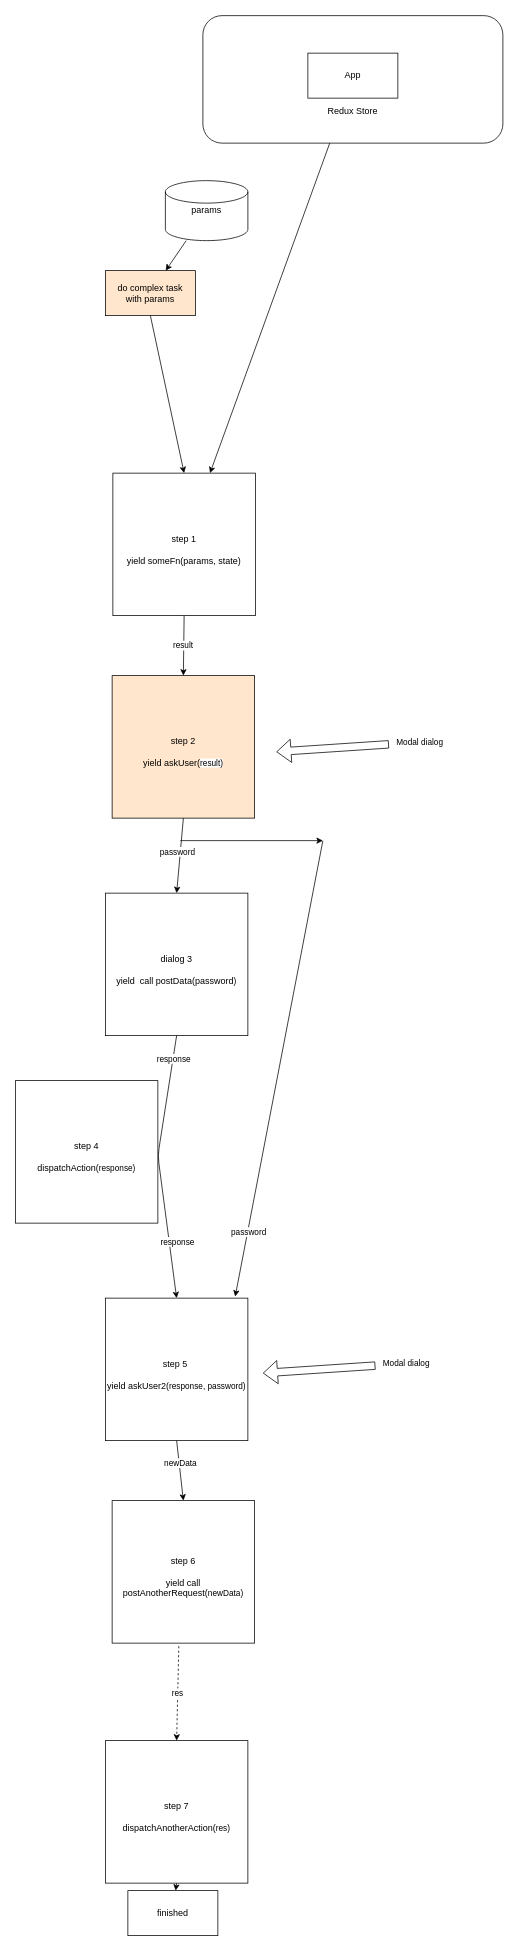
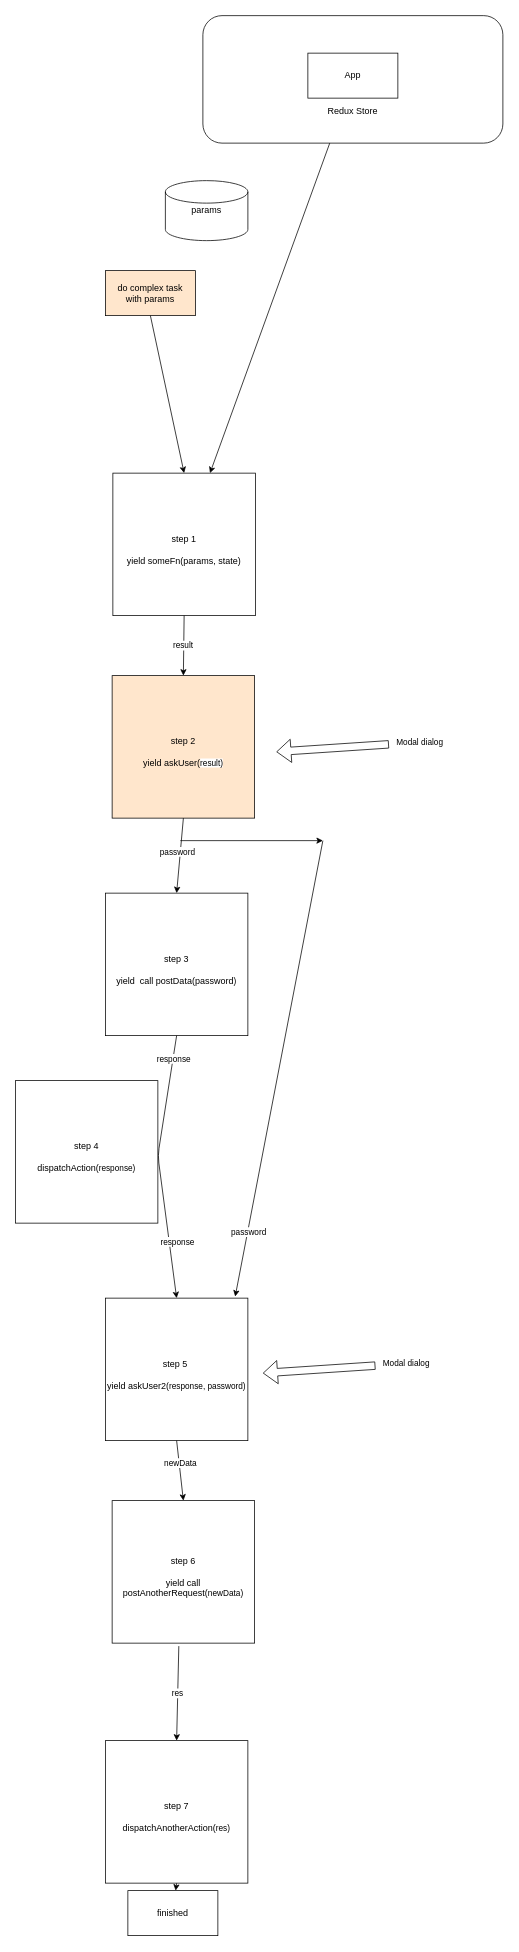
  <mxCell id="0" />
  <mxCell id="1" parent="0" />
  <mxCell id="2" value="&lt;br&gt;&lt;br&gt;&lt;br&gt;&lt;br&gt;&lt;br&gt;&lt;br&gt;Redux Store" style="rounded=1;whiteSpace=wrap;html=1;" vertex="1" parent="1"><mxGeometry x="270" y="20" width="400" height="170" as="geometry" /></mxCell>
  <mxCell id="3" value="App" style="rounded=0;whiteSpace=wrap;html=1;" vertex="1" parent="1"><mxGeometry x="410" y="70" width="120" height="60" as="geometry" /></mxCell>
- <mxCell id="4" value="" style="endArrow=classic;html=1;" edge="1" parent="1" source="6" target="5"><mxGeometry width="50" height="50" relative="1" as="geometry"><mxPoint x="440" y="330" as="sourcePoint" /><mxPoint x="210" y="270" as="targetPoint" /></mxGeometry></mxCell>
  <mxCell id="5" value="do complex task&lt;br&gt;with params" style="rounded=0;whiteSpace=wrap;html=1;fillColor=#ffe6cc;" vertex="1" parent="1"><mxGeometry x="140" y="360" width="120" height="60" as="geometry" /></mxCell>
  <mxCell id="6" value="params" style="shape=cylinder2;whiteSpace=wrap;html=1;boundedLbl=1;backgroundOutline=1;size=15;" vertex="1" parent="1"><mxGeometry x="220" y="240" width="110" height="80" as="geometry" /></mxCell>
  <mxCell id="7" value="" style="endArrow=classic;html=1;" edge="1" parent="1" source="2" target="9"><mxGeometry width="50" height="50" relative="1" as="geometry"><mxPoint x="440" y="540" as="sourcePoint" /><mxPoint x="370" y="490" as="targetPoint" /></mxGeometry></mxCell>
  <mxCell id="8" value="" style="endArrow=classic;html=1;exitX=0.5;exitY=1;exitDx=0;exitDy=0;entryX=0.5;entryY=0;entryDx=0;entryDy=0;" edge="1" parent="1" source="5" target="9"><mxGeometry width="50" height="50" relative="1" as="geometry"><mxPoint x="440" y="450" as="sourcePoint" /><mxPoint x="180" y="490" as="targetPoint" /></mxGeometry></mxCell>
  <mxCell id="9" value="&lt;br&gt;step 1&lt;br&gt;&lt;br&gt;yield someFn(params, state)" style="whiteSpace=wrap;html=1;aspect=fixed;" vertex="1" parent="1"><mxGeometry x="150" y="630" width="190" height="190" as="geometry" /></mxCell>
  <mxCell id="10" value="result&amp;nbsp;" style="endArrow=classic;html=1;exitX=0.5;exitY=1;exitDx=0;exitDy=0;entryX=0.5;entryY=0;entryDx=0;entryDy=0;" edge="1" parent="1" source="9" target="11"><mxGeometry width="50" height="50" relative="1" as="geometry"><mxPoint x="440" y="670" as="sourcePoint" /><mxPoint x="520" y="725" as="targetPoint" /></mxGeometry></mxCell>
  <mxCell id="11" value="&lt;br&gt;step 2&lt;br&gt;&lt;br&gt;yield&amp;nbsp;askUser(&lt;span style=&quot;font-size: 11px ; background-color: rgb(255 , 255 , 255)&quot;&gt;result)&lt;/span&gt;" style="whiteSpace=wrap;html=1;aspect=fixed;fillColor=#ffe6cc;" vertex="1" parent="1"><mxGeometry x="149" y="900" width="190" height="190" as="geometry" /></mxCell>
  <mxCell id="12" value="" style="endArrow=classic;html=1;exitX=0.5;exitY=1;exitDx=0;exitDy=0;entryX=0.5;entryY=0;entryDx=0;entryDy=0;" edge="1" parent="1" source="11" target="15"><mxGeometry width="50" height="50" relative="1" as="geometry"><mxPoint x="210" y="1160" as="sourcePoint" /><mxPoint x="244" y="1150" as="targetPoint" /></mxGeometry></mxCell>
  <mxCell id="13" value="password" style="edgeLabel;html=1;align=center;verticalAlign=middle;resizable=0;points=[];" vertex="1" connectable="0" parent="12"><mxGeometry x="-0.1" relative="1" as="geometry"><mxPoint x="-4" as="offset" /></mxGeometry></mxCell>
  <mxCell id="14" value="&lt;br&gt;step 5&amp;nbsp;&lt;br&gt;&lt;br&gt;yield&amp;nbsp;askUser2(&lt;span style=&quot;font-size: 11px ; background-color: rgb(255 , 255 , 255)&quot;&gt;response, password)&lt;/span&gt;" style="whiteSpace=wrap;html=1;aspect=fixed;" vertex="1" parent="1"><mxGeometry x="140" y="1730" width="190" height="190" as="geometry" /></mxCell>
- <mxCell id="15" value="&lt;br&gt;dialog 3&lt;br&gt;&lt;br&gt;yield&amp;nbsp; call postData(password&lt;span style=&quot;font-size: 11px ; background-color: rgb(255 , 255 , 255)&quot;&gt;)&lt;/span&gt;" style="whiteSpace=wrap;html=1;aspect=fixed;" vertex="1" parent="1"><mxGeometry x="140" y="1190" width="190" height="190" as="geometry" /></mxCell>
+ <mxCell id="15" value="&lt;br&gt;step 3&lt;br&gt;&lt;br&gt;yield&amp;nbsp; call postData(password&lt;span style=&quot;font-size: 11px ; background-color: rgb(255 , 255 , 255)&quot;&gt;)&lt;/span&gt;" style="whiteSpace=wrap;html=1;aspect=fixed;" vertex="1" parent="1"><mxGeometry x="140" y="1190" width="190" height="190" as="geometry" /></mxCell>
  <mxCell id="16" value="response" style="endArrow=classic;html=1;exitX=0.5;exitY=1;exitDx=0;exitDy=0;entryX=0.5;entryY=0;entryDx=0;entryDy=0;" edge="1" parent="1" source="15" target="14"><mxGeometry x="0.641" y="13" width="50" height="50" relative="1" as="geometry"><mxPoint x="430" y="1370" as="sourcePoint" /><mxPoint x="480" y="1320" as="targetPoint" /><Array as="points"><mxPoint x="210" y="1540" /></Array><mxPoint x="-4" y="-10" as="offset" /></mxGeometry></mxCell>
  <mxCell id="17" value="response" style="edgeLabel;html=1;align=center;verticalAlign=middle;resizable=0;points=[];" vertex="1" connectable="0" parent="16"><mxGeometry x="0.641" y="285" relative="1" as="geometry"><mxPoint x="-279.27" y="-219.78" as="offset" /></mxGeometry></mxCell>
  <mxCell id="18" value="" style="endArrow=classic;html=1;" edge="1" parent="1"><mxGeometry width="50" height="50" relative="1" as="geometry"><mxPoint x="240" y="1120" as="sourcePoint" /><mxPoint x="430" y="1120" as="targetPoint" /></mxGeometry></mxCell>
  <mxCell id="19" value="" style="endArrow=classic;html=1;entryX=0.911;entryY=-0.011;entryDx=0;entryDy=0;entryPerimeter=0;" edge="1" parent="1" target="14"><mxGeometry width="50" height="50" relative="1" as="geometry"><mxPoint x="430" y="1120" as="sourcePoint" /><mxPoint x="420" y="1380" as="targetPoint" /></mxGeometry></mxCell>
  <mxCell id="20" value="password" style="edgeLabel;html=1;align=center;verticalAlign=middle;resizable=0;points=[];" vertex="1" connectable="0" parent="19"><mxGeometry x="0.714" y="1" relative="1" as="geometry"><mxPoint as="offset" /></mxGeometry></mxCell>
  <mxCell id="21" value="" style="endArrow=classic;html=1;exitX=0.5;exitY=1;exitDx=0;exitDy=0;" edge="1" parent="1" source="23" target="22"><mxGeometry width="50" height="50" relative="1" as="geometry"><mxPoint x="430" y="1610" as="sourcePoint" /><mxPoint x="245" y="1680" as="targetPoint" /></mxGeometry></mxCell>
  <mxCell id="22" value="finished" style="rounded=0;whiteSpace=wrap;html=1;" vertex="1" parent="1"><mxGeometry x="170" y="2520" width="120" height="60" as="geometry" /></mxCell>
  <mxCell id="23" value="&lt;br&gt;step 7&lt;br&gt;&lt;br&gt;dispatchAnotherAction(&lt;span style=&quot;font-size: 11px ; background-color: rgb(255 , 255 , 255)&quot;&gt;res&lt;/span&gt;&lt;span style=&quot;font-size: 11px ; background-color: rgb(255 , 255 , 255)&quot;&gt;)&lt;/span&gt;" style="whiteSpace=wrap;html=1;aspect=fixed;" vertex="1" parent="1"><mxGeometry x="140" y="2320" width="190" height="190" as="geometry" /></mxCell>
  <mxCell id="24" value="" style="endArrow=classic;html=1;exitX=0.5;exitY=1;exitDx=0;exitDy=0;entryX=0.5;entryY=0;entryDx=0;entryDy=0;" edge="1" parent="1" source="14" target="31"><mxGeometry width="50" height="50" relative="1" as="geometry"><mxPoint x="245" y="1620" as="sourcePoint" /><mxPoint x="245" y="1820" as="targetPoint" /></mxGeometry></mxCell>
  <mxCell id="25" value="newData" style="edgeLabel;html=1;align=center;verticalAlign=middle;resizable=0;points=[];" vertex="1" connectable="0" parent="24"><mxGeometry x="-0.25" y="1" relative="1" as="geometry"><mxPoint as="offset" /></mxGeometry></mxCell>
  <mxCell id="26" value="&lt;br&gt;step 4&lt;br&gt;&lt;br&gt;dispatchAction(&lt;span style=&quot;font-size: 11px ; background-color: rgb(255 , 255 , 255)&quot;&gt;response&lt;/span&gt;&lt;span style=&quot;font-size: 11px ; background-color: rgb(255 , 255 , 255)&quot;&gt;)&lt;/span&gt;" style="whiteSpace=wrap;html=1;aspect=fixed;" vertex="1" parent="1"><mxGeometry x="20" y="1440" width="190" height="190" as="geometry" /></mxCell>
  <mxCell id="27" value="" style="shape=flexArrow;endArrow=classic;html=1;" edge="1" parent="1"><mxGeometry width="50" height="50" relative="1" as="geometry"><mxPoint x="518" y="991.6" as="sourcePoint" /><mxPoint x="368" y="1001.6" as="targetPoint" /><Array as="points"><mxPoint x="518" y="991.6" /></Array></mxGeometry></mxCell>
  <mxCell id="28" value="Modal dialog" style="edgeLabel;html=1;align=center;verticalAlign=middle;resizable=0;points=[];" vertex="1" connectable="0" parent="27"><mxGeometry x="-0.843" y="-4" relative="1" as="geometry"><mxPoint x="52.24" as="offset" /></mxGeometry></mxCell>
  <mxCell id="29" value="" style="shape=flexArrow;endArrow=classic;html=1;" edge="1" parent="1"><mxGeometry width="50" height="50" relative="1" as="geometry"><mxPoint x="500" y="1820" as="sourcePoint" /><mxPoint x="350" y="1830" as="targetPoint" /><Array as="points"><mxPoint x="500" y="1820" /></Array></mxGeometry></mxCell>
  <mxCell id="30" value="Modal dialog" style="edgeLabel;html=1;align=center;verticalAlign=middle;resizable=0;points=[];" vertex="1" connectable="0" parent="29"><mxGeometry x="-0.843" y="-4" relative="1" as="geometry"><mxPoint x="52.24" as="offset" /></mxGeometry></mxCell>
  <mxCell id="31" value="&lt;br&gt;step 6&lt;br&gt;&lt;br&gt;yield call postAnotherRequest(&lt;span style=&quot;font-size: 11px ; background-color: rgb(255 , 255 , 255)&quot;&gt;newData&lt;/span&gt;&lt;span style=&quot;font-size: 11px ; background-color: rgb(255 , 255 , 255)&quot;&gt;)&lt;/span&gt;" style="whiteSpace=wrap;html=1;aspect=fixed;" vertex="1" parent="1"><mxGeometry x="149" y="2000" width="190" height="190" as="geometry" /></mxCell>
- <mxCell id="32" value="res" style="endArrow=classic;html=1;exitX=0.468;exitY=1.021;exitDx=0;exitDy=0;exitPerimeter=0;entryX=0.5;entryY=0;entryDx=0;entryDy=0;dashed=1;" edge="1" parent="1" source="31" target="23"><mxGeometry width="50" height="50" relative="1" as="geometry"><mxPoint x="430" y="2310" as="sourcePoint" /><mxPoint x="480" y="2260" as="targetPoint" /></mxGeometry></mxCell>
+ <mxCell id="32" value="res" style="endArrow=classic;html=1;exitX=0.468;exitY=1.021;exitDx=0;exitDy=0;exitPerimeter=0;entryX=0.5;entryY=0;entryDx=0;entryDy=0;" edge="1" parent="1" source="31" target="23"><mxGeometry width="50" height="50" relative="1" as="geometry"><mxPoint x="430" y="2310" as="sourcePoint" /><mxPoint x="480" y="2260" as="targetPoint" /></mxGeometry></mxCell>
